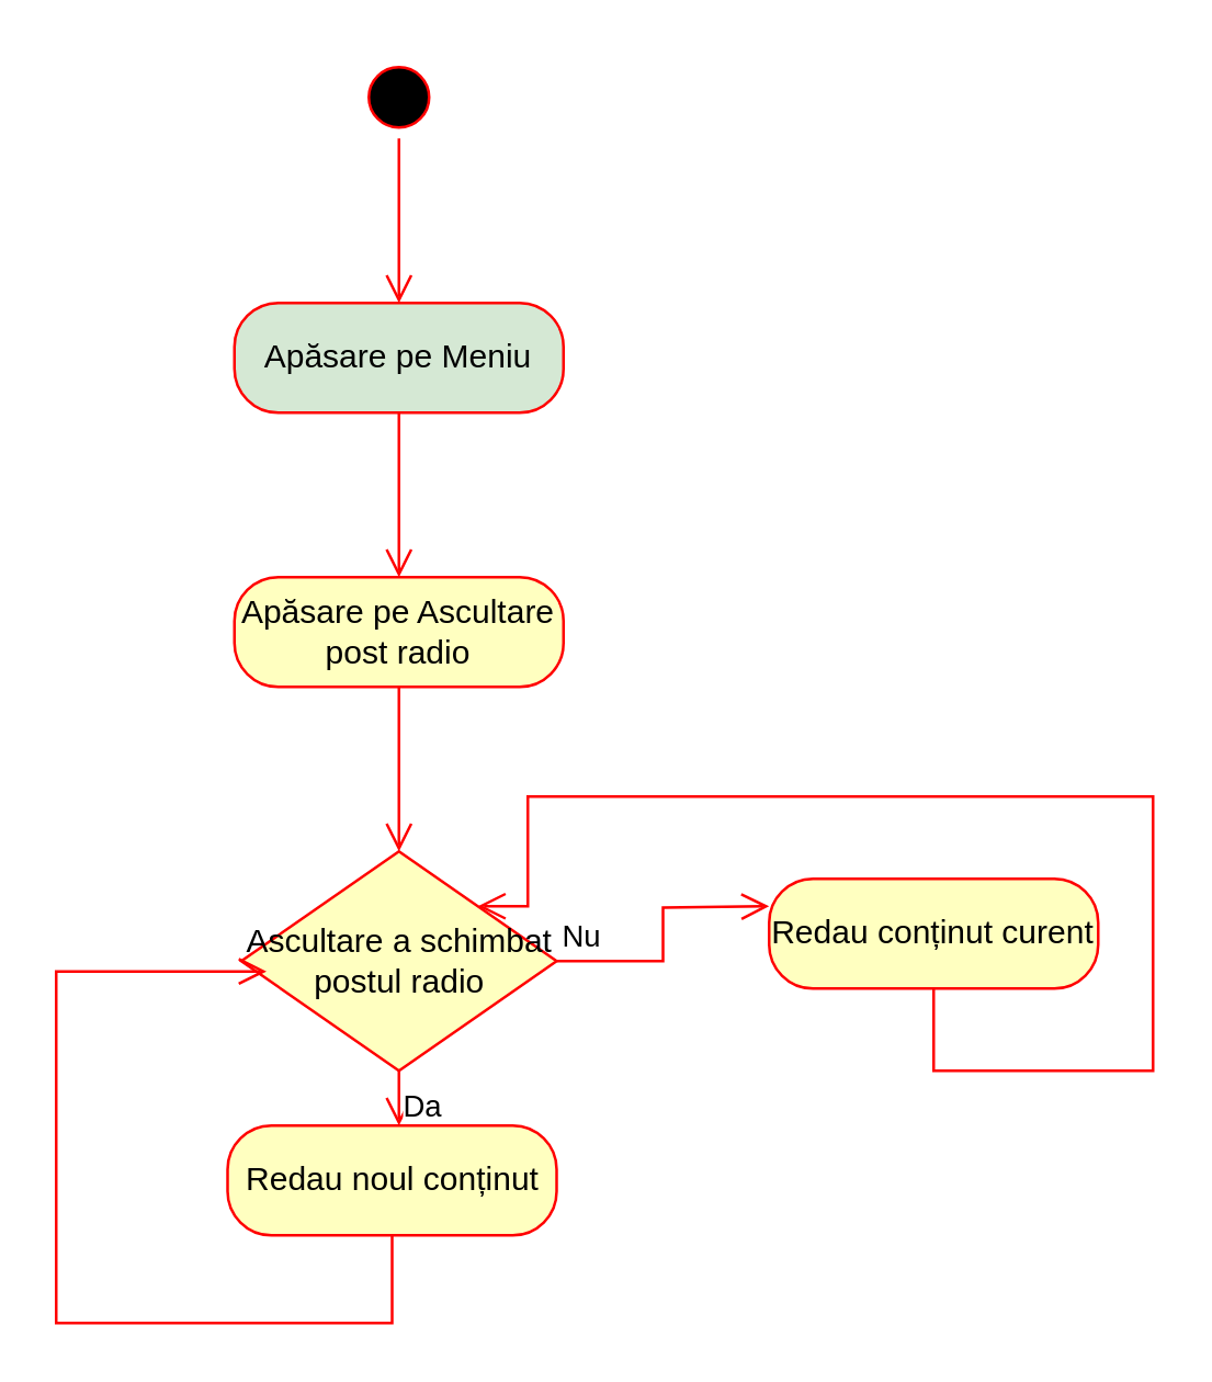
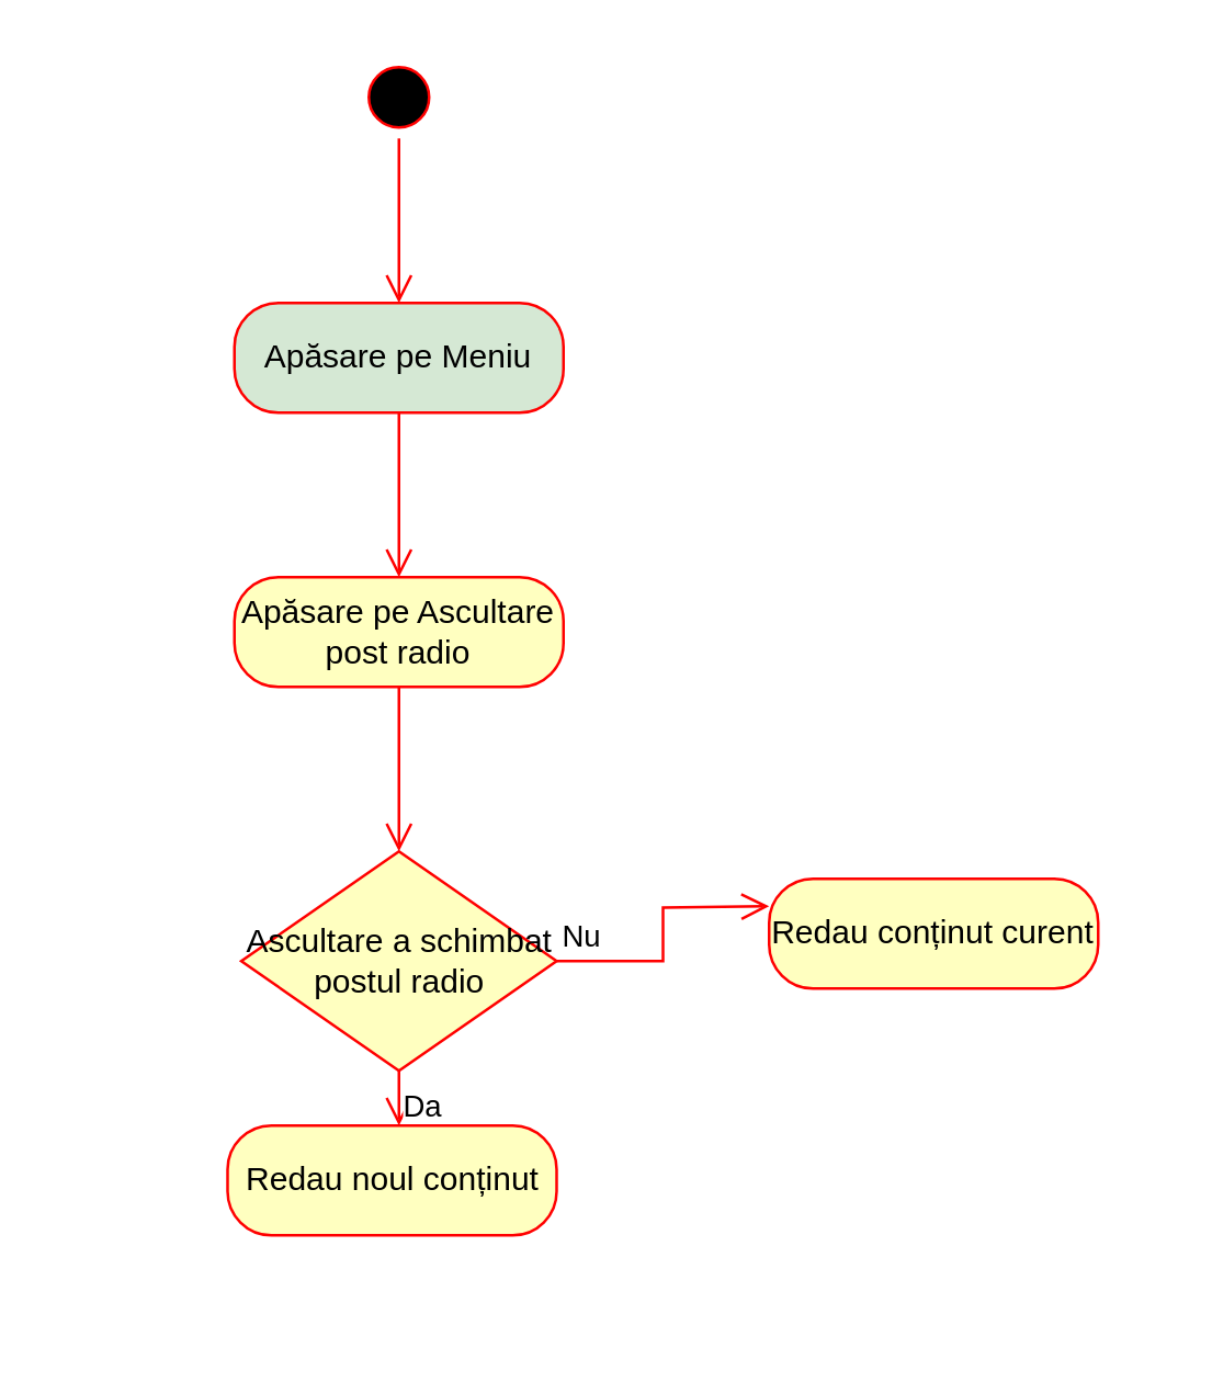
  <mxCell id="0" />
  <mxCell id="1" parent="0" />
  <mxCell id="2" value="" style="ellipse;html=1;shape=startState;fillColor=#000000;strokeColor=#ff0000;direction=west;" vertex="1" parent="1"><mxGeometry x="130" y="20" width="30" height="30" as="geometry" /></mxCell>
  <mxCell id="3" value="" style="edgeStyle=orthogonalEdgeStyle;html=1;verticalAlign=bottom;endArrow=open;endSize=8;strokeColor=#ff0000;rounded=0;" edge="1" source="2" parent="1"><mxGeometry relative="1" as="geometry"><mxPoint x="145" y="110" as="targetPoint" /></mxGeometry></mxCell>
  <mxCell id="4" value="Apăsare pe Meniu" style="rounded=1;whiteSpace=wrap;html=1;arcSize=40;fontColor=#000000;fillColor=#d5e8d4;strokeColor=#ff0000;" vertex="1" parent="1"><mxGeometry x="85" y="110" width="120" height="40" as="geometry" /></mxCell>
  <mxCell id="5" value="" style="edgeStyle=orthogonalEdgeStyle;html=1;verticalAlign=bottom;endArrow=open;endSize=8;strokeColor=#ff0000;rounded=0;" edge="1" source="4" parent="1"><mxGeometry relative="1" as="geometry"><mxPoint x="145" y="210" as="targetPoint" /></mxGeometry></mxCell>
  <mxCell id="6" value="Apăsare pe Ascultare post radio" style="rounded=1;whiteSpace=wrap;html=1;arcSize=40;fontColor=#000000;fillColor=#ffffc0;strokeColor=#ff0000;" vertex="1" parent="1"><mxGeometry x="85" y="210" width="120" height="40" as="geometry" /></mxCell>
  <mxCell id="7" value="" style="edgeStyle=orthogonalEdgeStyle;html=1;verticalAlign=bottom;endArrow=open;endSize=8;strokeColor=#ff0000;rounded=0;" edge="1" source="6" parent="1"><mxGeometry relative="1" as="geometry"><mxPoint x="145" y="310" as="targetPoint" /></mxGeometry></mxCell>
  <mxCell id="8" value="Ascultare a schimbat postul radio" style="rhombus;whiteSpace=wrap;html=1;fontColor=#000000;fillColor=#ffffc0;strokeColor=#ff0000;" vertex="1" parent="1"><mxGeometry x="87.5" y="310" width="115" height="80" as="geometry" /></mxCell>
  <mxCell id="9" value="Nu" style="edgeStyle=orthogonalEdgeStyle;html=1;align=left;verticalAlign=bottom;endArrow=open;endSize=8;strokeColor=#ff0000;rounded=0;" edge="1" source="8" parent="1"><mxGeometry x="-1" relative="1" as="geometry"><mxPoint x="280" y="330" as="targetPoint" /></mxGeometry></mxCell>
  <mxCell id="10" value="Da" style="edgeStyle=orthogonalEdgeStyle;html=1;align=left;verticalAlign=top;endArrow=open;endSize=8;strokeColor=#ff0000;rounded=0;" edge="1" source="8" parent="1"><mxGeometry x="-1" relative="1" as="geometry"><mxPoint x="145" y="410" as="targetPoint" /></mxGeometry></mxCell>
  <mxCell id="11" value="Redau conținut curent" style="rounded=1;whiteSpace=wrap;html=1;arcSize=40;fontColor=#000000;fillColor=#ffffc0;strokeColor=#ff0000;" vertex="1" parent="1"><mxGeometry x="280" y="320" width="120" height="40" as="geometry" /></mxCell>
- <mxCell id="12" value="" style="edgeStyle=orthogonalEdgeStyle;html=1;verticalAlign=bottom;endArrow=open;endSize=8;strokeColor=#ff0000;rounded=0;entryX=1;entryY=0;entryDx=0;entryDy=0;" edge="1" source="11" parent="1" target="8"><mxGeometry relative="1" as="geometry"><mxPoint x="190" y="330" as="targetPoint" /><Array as="points"><mxPoint x="340" y="390" /><mxPoint x="420" y="390" /><mxPoint x="420" y="290" /><mxPoint x="192" y="290" /><mxPoint x="192" y="330" /></Array></mxGeometry></mxCell>
  <mxCell id="13" value="Redau noul conținut" style="rounded=1;whiteSpace=wrap;html=1;arcSize=40;fontColor=#000000;fillColor=#ffffc0;strokeColor=#ff0000;" vertex="1" parent="1"><mxGeometry x="82.5" y="410" width="120" height="40" as="geometry" /></mxCell>
- <mxCell id="14" value="" style="edgeStyle=orthogonalEdgeStyle;html=1;verticalAlign=bottom;endArrow=open;endSize=8;strokeColor=#ff0000;rounded=0;entryX=0.08;entryY=0.547;entryDx=0;entryDy=0;entryPerimeter=0;" edge="1" source="13" parent="1" target="8"><mxGeometry relative="1" as="geometry"><mxPoint x="142" y="530" as="targetPoint" /><Array as="points"><mxPoint x="142" y="482" /><mxPoint x="20" y="482" /><mxPoint x="20" y="354" /></Array></mxGeometry></mxCell>
